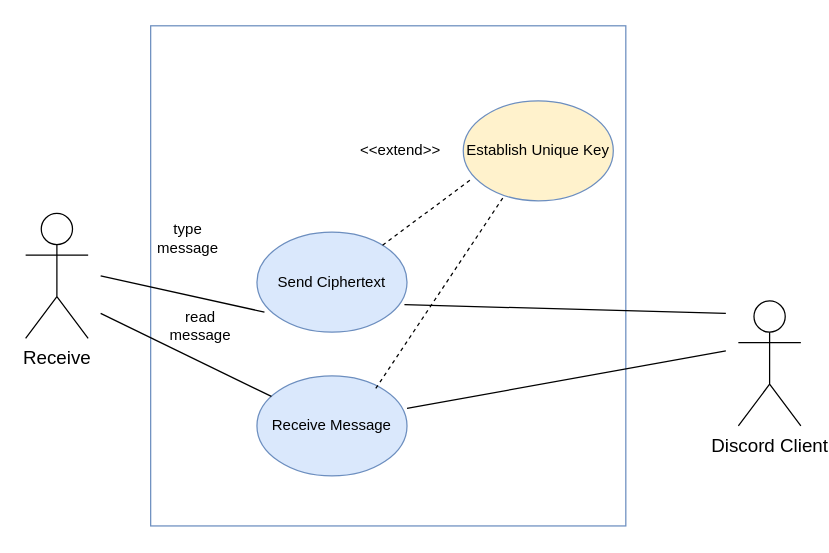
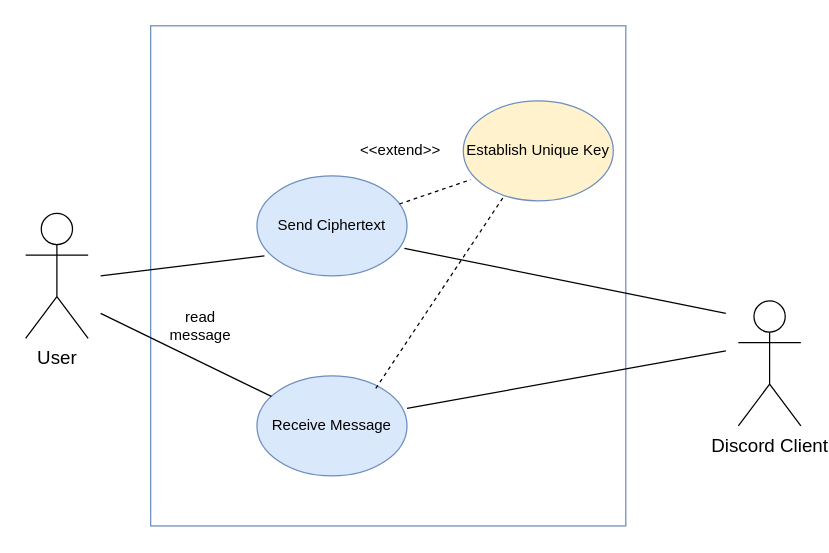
  <mxCell id="0" />
  <mxCell id="1" parent="0" />
  <mxCell id="2" value="" style="rounded=0;whiteSpace=wrap;html=1;strokeColor=#6c8ebf;fillColor=none;" vertex="1" parent="1"><mxGeometry x="120" y="20" width="380" height="400" as="geometry" /></mxCell>
- <mxCell id="3" value="&lt;font style=&quot;font-size: 15px&quot;&gt;Receive&lt;/font&gt;" style="shape=umlActor;verticalLabelPosition=bottom;verticalAlign=top;html=1;outlineConnect=0;" vertex="1" parent="1"><mxGeometry x="20" y="170" width="50" height="100" as="geometry" /></mxCell>
+ <mxCell id="3" value="&lt;font style=&quot;font-size: 15px&quot;&gt;User&lt;/font&gt;" style="shape=umlActor;verticalLabelPosition=bottom;verticalAlign=top;html=1;outlineConnect=0;" vertex="1" parent="1"><mxGeometry x="20" y="170" width="50" height="100" as="geometry" /></mxCell>
  <mxCell id="4" value="&lt;font style=&quot;font-size: 15px&quot;&gt;Discord Client&lt;/font&gt;" style="shape=umlActor;verticalLabelPosition=bottom;verticalAlign=top;html=1;outlineConnect=0;" vertex="1" parent="1"><mxGeometry x="590" y="240" width="50" height="100" as="geometry" /></mxCell>
- <mxCell id="5" value="Send Ciphertext" style="ellipse;whiteSpace=wrap;html=1;fillColor=#dae8fc;strokeColor=#6c8ebf;" vertex="1" parent="1"><mxGeometry x="205" y="185" width="120" height="80" as="geometry" /></mxCell>
+ <mxCell id="5" value="Send Ciphertext" style="ellipse;whiteSpace=wrap;html=1;fillColor=#dae8fc;strokeColor=#6c8ebf;" vertex="1" parent="1"><mxGeometry x="205" y="140" width="120" height="80" as="geometry" /></mxCell>
  <mxCell id="6" value="Receive Message" style="ellipse;whiteSpace=wrap;html=1;fillColor=#dae8fc;strokeColor=#6c8ebf;" vertex="1" parent="1"><mxGeometry x="205" y="300" width="120" height="80" as="geometry" /></mxCell>
  <mxCell id="7" value="Establish Unique Key" style="ellipse;whiteSpace=wrap;html=1;fillColor=#fff2cc;strokeColor=#6c8ebf;" vertex="1" parent="1"><mxGeometry x="370" y="80" width="120" height="80" as="geometry" /></mxCell>
  <mxCell id="8" value="" style="endArrow=none;dashed=1;html=1;entryX=0.05;entryY=0.788;entryDx=0;entryDy=0;entryPerimeter=0;" edge="1" parent="1" source="5" target="7"><mxGeometry width="50" height="50" relative="1" as="geometry"><mxPoint x="190" y="130" as="sourcePoint" /><mxPoint x="240" y="80" as="targetPoint" /></mxGeometry></mxCell>
  <mxCell id="9" value="&amp;lt;&amp;lt;extend&amp;gt;&amp;gt;" style="text;html=1;strokeColor=none;fillColor=none;align=center;verticalAlign=middle;whiteSpace=wrap;rounded=0;" vertex="1" parent="1"><mxGeometry x="275" y="110" width="90" height="20" as="geometry" /></mxCell>
  <mxCell id="10" value="" style="endArrow=none;html=1;exitX=0.983;exitY=0.725;exitDx=0;exitDy=0;exitPerimeter=0;" edge="1" parent="1" source="5"><mxGeometry width="50" height="50" relative="1" as="geometry"><mxPoint x="250" y="360" as="sourcePoint" /><mxPoint x="580" y="250" as="targetPoint" /></mxGeometry></mxCell>
  <mxCell id="11" value="" style="endArrow=none;html=1;exitX=1;exitY=0.325;exitDx=0;exitDy=0;exitPerimeter=0;" edge="1" parent="1" source="6"><mxGeometry width="50" height="50" relative="1" as="geometry"><mxPoint x="250" y="360" as="sourcePoint" /><mxPoint x="580" y="280" as="targetPoint" /></mxGeometry></mxCell>
  <mxCell id="12" value="" style="endArrow=none;html=1;exitX=0.05;exitY=0.8;exitDx=0;exitDy=0;exitPerimeter=0;" edge="1" parent="1" source="5"><mxGeometry width="50" height="50" relative="1" as="geometry"><mxPoint x="250" y="360" as="sourcePoint" /><mxPoint x="80" y="220" as="targetPoint" /></mxGeometry></mxCell>
  <mxCell id="13" value="" style="endArrow=none;html=1;" edge="1" parent="1" target="6"><mxGeometry width="50" height="50" relative="1" as="geometry"><mxPoint x="80" y="250" as="sourcePoint" /><mxPoint x="300" y="310" as="targetPoint" /></mxGeometry></mxCell>
- <mxCell id="14" value="type message" style="text;html=1;strokeColor=none;fillColor=none;align=center;verticalAlign=middle;whiteSpace=wrap;rounded=0;" vertex="1" parent="1"><mxGeometry x="130" y="180" width="40" height="20" as="geometry" /></mxCell>
  <mxCell id="15" value="read message" style="text;html=1;strokeColor=none;fillColor=none;align=center;verticalAlign=middle;whiteSpace=wrap;rounded=0;" vertex="1" parent="1"><mxGeometry x="140" y="250" width="40" height="20" as="geometry" /></mxCell>
  <mxCell id="16" value="" style="endArrow=none;dashed=1;html=1;exitX=0.792;exitY=0.125;exitDx=0;exitDy=0;exitPerimeter=0;entryX=0.267;entryY=0.963;entryDx=0;entryDy=0;entryPerimeter=0;" edge="1" parent="1" source="6" target="7"><mxGeometry width="50" height="50" relative="1" as="geometry"><mxPoint x="250" y="230" as="sourcePoint" /><mxPoint x="300" y="180" as="targetPoint" /></mxGeometry></mxCell>
